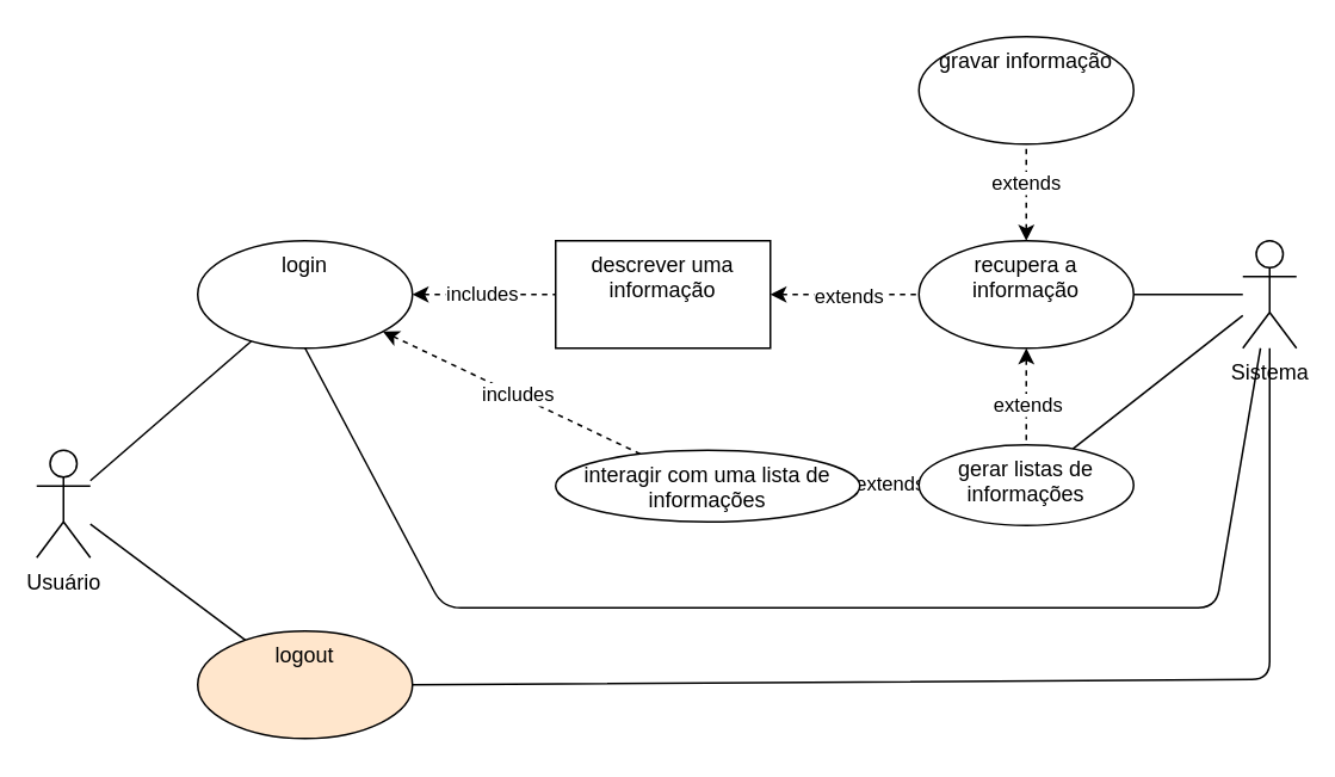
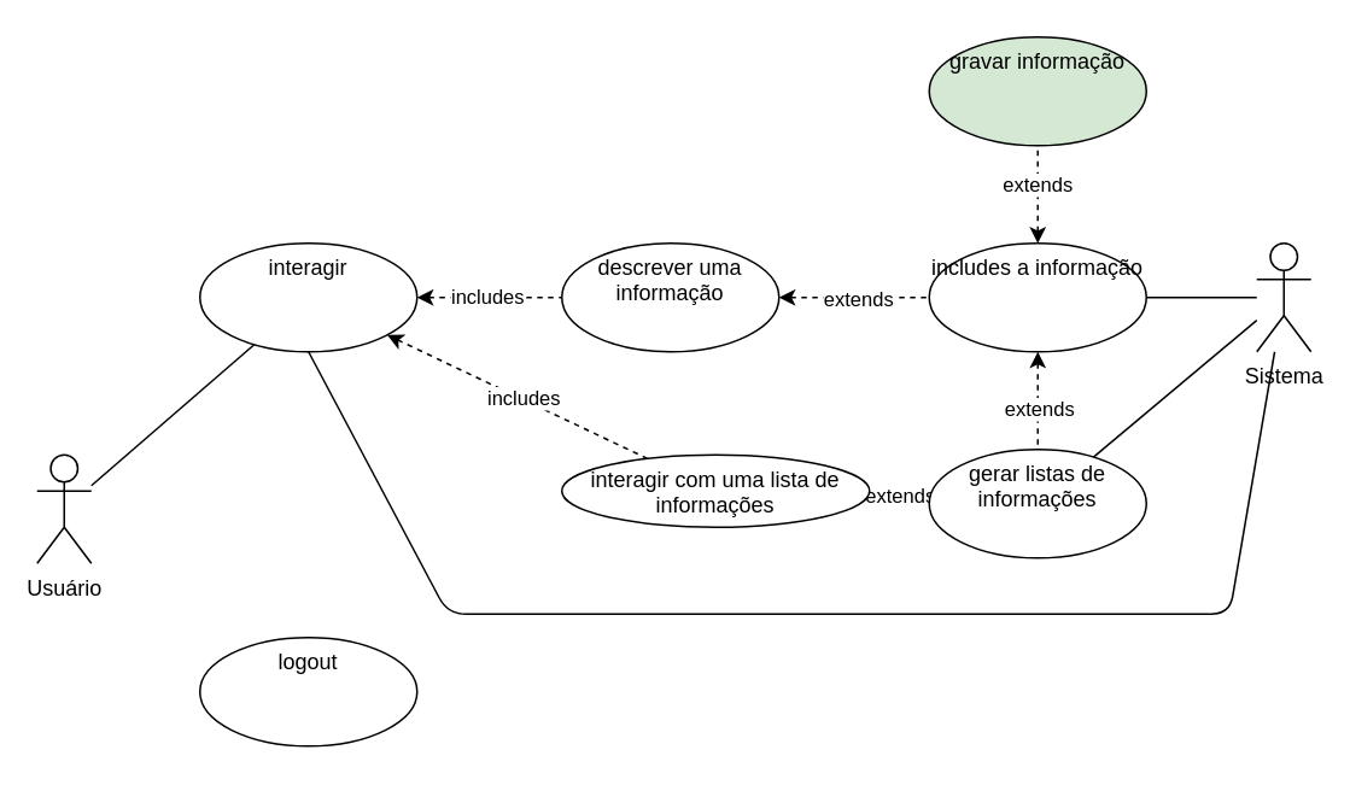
  <mxCell id="0" />
  <mxCell id="1" parent="0" />
  <mxCell id="2" value="" style="edgeStyle=none;html=1;endArrow=none;endFill=0;" edge="1" parent="1" source="4" target="8"><mxGeometry relative="1" as="geometry" /></mxCell>
- <mxCell id="3" value="" style="edgeStyle=none;html=1;startArrow=none;startFill=0;endArrow=none;endFill=0;" edge="1" parent="1" source="4" target="27"><mxGeometry relative="1" as="geometry" /></mxCell>
  <mxCell id="4" value="Usuário" style="shape=umlActor;verticalLabelPosition=bottom;verticalAlign=top;html=1;" vertex="1" parent="1"><mxGeometry x="20" y="251" width="30" height="60" as="geometry" /></mxCell>
  <mxCell id="5" value="includes" style="edgeStyle=none;html=1;startArrow=classic;startFill=1;endArrow=none;endFill=0;dashed=1;" edge="1" parent="1" source="8" target="11"><mxGeometry x="-0.025" relative="1" as="geometry"><mxPoint as="offset" /></mxGeometry></mxCell>
  <mxCell id="6" value="" style="edgeStyle=none;html=1;startArrow=classic;startFill=1;endArrow=none;endFill=0;dashed=1;" edge="1" parent="1" source="8" target="25"><mxGeometry relative="1" as="geometry" /></mxCell>
  <mxCell id="7" value="includes" style="edgeLabel;html=1;align=center;verticalAlign=middle;resizable=0;points=[];" vertex="1" connectable="0" parent="6"><mxGeometry x="0.042" y="1" relative="1" as="geometry"><mxPoint as="offset" /></mxGeometry></mxCell>
- <mxCell id="8" value="login" style="ellipse;whiteSpace=wrap;html=1;verticalAlign=top;" vertex="1" parent="1"><mxGeometry x="110" y="134" width="120" height="60" as="geometry" /></mxCell>
+ <mxCell id="8" value="interagir" style="ellipse;whiteSpace=wrap;html=1;verticalAlign=top;" vertex="1" parent="1"><mxGeometry x="110" y="134" width="120" height="60" as="geometry" /></mxCell>
  <mxCell id="9" value="" style="edgeStyle=none;html=1;dashed=1;startArrow=classic;startFill=1;endArrow=none;endFill=0;" edge="1" parent="1" source="11" target="16"><mxGeometry relative="1" as="geometry" /></mxCell>
  <mxCell id="10" value="extends" style="edgeLabel;html=1;align=center;verticalAlign=middle;resizable=0;points=[];" vertex="1" connectable="0" parent="9"><mxGeometry x="0.192" y="-1" relative="1" as="geometry"><mxPoint x="-6" y="-1" as="offset" /></mxGeometry></mxCell>
- <mxCell id="11" value="descrever uma informação" style="whiteSpace=wrap;html=1;verticalAlign=top;rounded=0;" vertex="1" parent="1"><mxGeometry x="310" y="134" width="120" height="60" as="geometry" /></mxCell>
+ <mxCell id="11" value="descrever uma informação" style="ellipse;whiteSpace=wrap;html=1;verticalAlign=top;" vertex="1" parent="1"><mxGeometry x="310" y="134" width="120" height="60" as="geometry" /></mxCell>
  <mxCell id="12" value="" style="edgeStyle=none;html=1;startArrow=classic;startFill=1;endArrow=none;endFill=0;dashed=1;" edge="1" parent="1" source="16" target="22"><mxGeometry relative="1" as="geometry" /></mxCell>
  <mxCell id="13" value="extends" style="edgeLabel;html=1;align=center;verticalAlign=middle;resizable=0;points=[];" vertex="1" connectable="0" parent="12"><mxGeometry x="0.209" y="1" relative="1" as="geometry"><mxPoint as="offset" /></mxGeometry></mxCell>
  <mxCell id="14" style="edgeStyle=none;html=1;exitX=0.5;exitY=1;exitDx=0;exitDy=0;entryX=0.5;entryY=0;entryDx=0;entryDy=0;startArrow=classic;startFill=1;endArrow=none;endFill=0;dashed=1;" edge="1" parent="1" source="16" target="26"><mxGeometry relative="1" as="geometry" /></mxCell>
  <mxCell id="15" value="extends" style="edgeLabel;html=1;align=center;verticalAlign=middle;resizable=0;points=[];" vertex="1" connectable="0" parent="14"><mxGeometry x="0.164" relative="1" as="geometry"><mxPoint as="offset" /></mxGeometry></mxCell>
- <mxCell id="16" value="recupera a informação" style="ellipse;whiteSpace=wrap;html=1;verticalAlign=top;" vertex="1" parent="1"><mxGeometry x="513" y="134" width="120" height="60" as="geometry" /></mxCell>
- <mxCell id="17" style="edgeStyle=none;html=1;entryX=1;entryY=0.5;entryDx=0;entryDy=0;startArrow=none;startFill=0;endArrow=none;endFill=0;" edge="1" parent="1" source="21" target="27"><mxGeometry relative="1" as="geometry"><mxPoint x="739" y="191" as="sourcePoint" /><Array as="points"><mxPoint x="709" y="379" /></Array></mxGeometry></mxCell>
+ <mxCell id="16" value="includes a informação" style="ellipse;whiteSpace=wrap;html=1;verticalAlign=top;" vertex="1" parent="1"><mxGeometry x="513" y="134" width="120" height="60" as="geometry" /></mxCell>
  <mxCell id="18" style="edgeStyle=none;html=1;entryX=0.5;entryY=1;entryDx=0;entryDy=0;startArrow=none;startFill=0;endArrow=none;endFill=0;" edge="1" parent="1" source="21" target="8"><mxGeometry relative="1" as="geometry"><mxPoint x="752" y="174" as="sourcePoint" /><Array as="points"><mxPoint x="679" y="339" /><mxPoint x="504" y="339" /><mxPoint x="247" y="339" /></Array></mxGeometry></mxCell>
  <mxCell id="19" style="edgeStyle=none;html=1;entryX=1;entryY=0.5;entryDx=0;entryDy=0;startArrow=none;startFill=0;endArrow=none;endFill=0;" edge="1" parent="1" source="21" target="16"><mxGeometry relative="1" as="geometry" /></mxCell>
  <mxCell id="20" style="edgeStyle=none;html=1;startArrow=none;startFill=0;endArrow=none;endFill=0;" edge="1" parent="1" source="21" target="26"><mxGeometry relative="1" as="geometry"><mxPoint x="767" y="144" as="sourcePoint" /></mxGeometry></mxCell>
  <mxCell id="21" value="Sistema" style="shape=umlActor;verticalLabelPosition=bottom;verticalAlign=top;html=1;" vertex="1" parent="1"><mxGeometry x="694" y="134" width="30" height="60" as="geometry" /></mxCell>
- <mxCell id="22" value="gravar informação" style="ellipse;whiteSpace=wrap;html=1;verticalAlign=top;" vertex="1" parent="1"><mxGeometry x="513" y="20" width="120" height="60" as="geometry" /></mxCell>
+ <mxCell id="22" value="gravar informação" style="ellipse;whiteSpace=wrap;html=1;verticalAlign=top;fillColor=#d5e8d4;" vertex="1" parent="1"><mxGeometry x="513" y="20" width="120" height="60" as="geometry" /></mxCell>
  <mxCell id="23" value="" style="edgeStyle=none;html=1;startArrow=classic;startFill=1;endArrow=none;endFill=0;dashed=1;" edge="1" parent="1" source="25" target="26"><mxGeometry relative="1" as="geometry" /></mxCell>
  <mxCell id="24" value="extends" style="edgeLabel;html=1;align=center;verticalAlign=middle;resizable=0;points=[];" vertex="1" connectable="0" parent="23"><mxGeometry x="0.017" y="1" relative="1" as="geometry"><mxPoint as="offset" /></mxGeometry></mxCell>
  <mxCell id="25" value="interagir com uma lista de informações" style="ellipse;whiteSpace=wrap;html=1;verticalAlign=top;" vertex="1" parent="1"><mxGeometry x="310" y="251" width="170" height="40" as="geometry" /></mxCell>
- <mxCell id="26" value="gerar listas de informações" style="ellipse;whiteSpace=wrap;html=1;verticalAlign=top;" vertex="1" parent="1"><mxGeometry x="513" y="248" width="120" height="45" as="geometry" /></mxCell>
- <mxCell id="27" value="logout" style="ellipse;whiteSpace=wrap;html=1;verticalAlign=top;fillColor=#ffe6cc;" vertex="1" parent="1"><mxGeometry x="110" y="352" width="120" height="60" as="geometry" /></mxCell>
+ <mxCell id="26" value="gerar listas de informações" style="ellipse;whiteSpace=wrap;html=1;verticalAlign=top;" vertex="1" parent="1"><mxGeometry x="513" y="248" width="120" height="60" as="geometry" /></mxCell>
+ <mxCell id="27" value="logout" style="ellipse;whiteSpace=wrap;html=1;verticalAlign=top;" vertex="1" parent="1"><mxGeometry x="110" y="352" width="120" height="60" as="geometry" /></mxCell>
